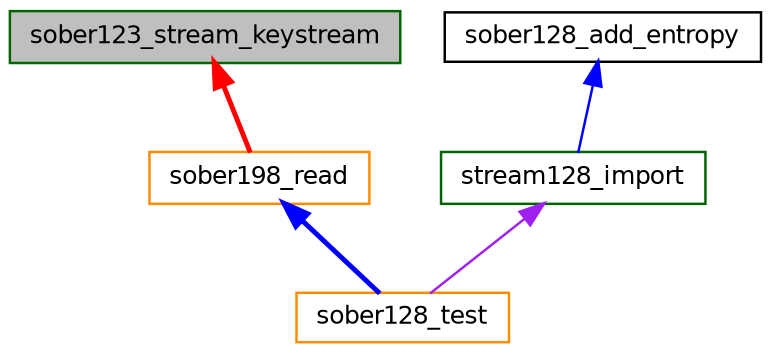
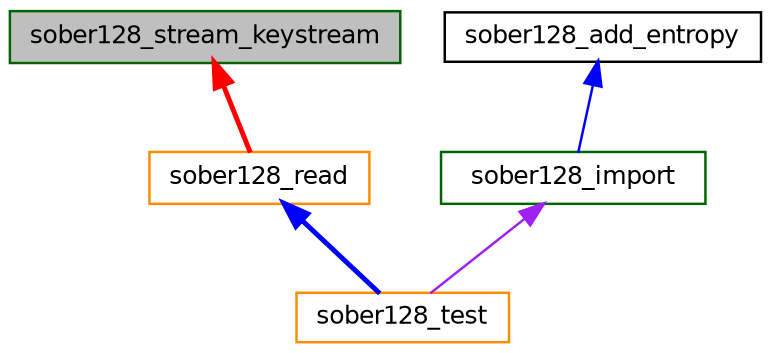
  digraph {
    rankdir=TB
    node [color=darkgreen fillcolor=white fontname=Helvetica fontsize=10 shape=record style=filled]
    edge [color=blue dir=back fontname=Helvetica fontsize=10 labelfontname=Helvetica labelfontsize=10 style=bold]
-   n1 [fillcolor=grey75 fontcolor=black height=0.2 label=sober123_stream_keystream width=0.4]
-   n2 [color=darkorange height=0.2 label=sober198_read width=0.4]
+   n1 [fillcolor=grey75 fontcolor=black height=0.2 label=sober128_stream_keystream width=0.4]
+   n2 [color=darkorange height=0.2 label=sober128_read width=0.4]
    n3 [color=black height=0.2 label=sober128_add_entropy width=0.4]
-   n4 [height=0.2 label=stream128_import width=0.4]
+   n4 [height=0.2 label=sober128_import width=0.4]
    n5 [color=darkorange height=0.2 label=sober128_test width=0.4]
    n1 -> n2 [color=red]
    n2 -> n5
    n3 -> n4 [style=solid]
    n4 -> n5 [color=purple style=solid]
  }
